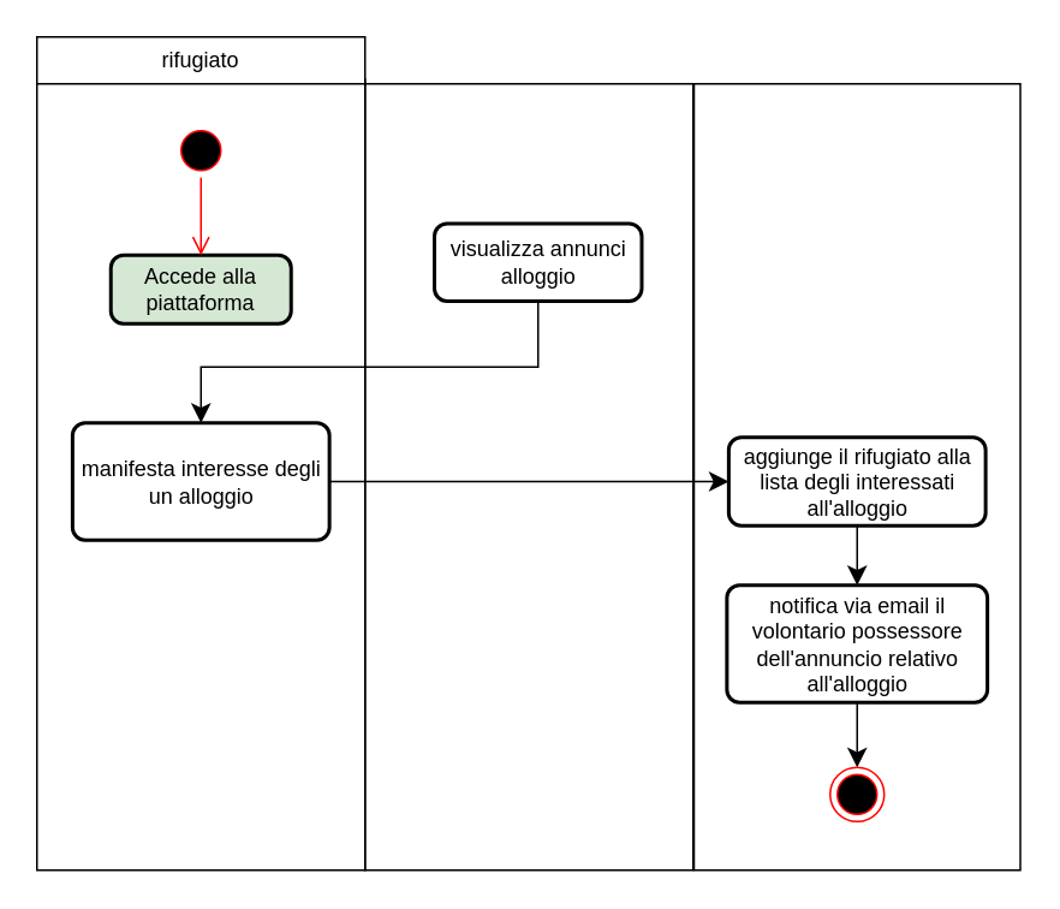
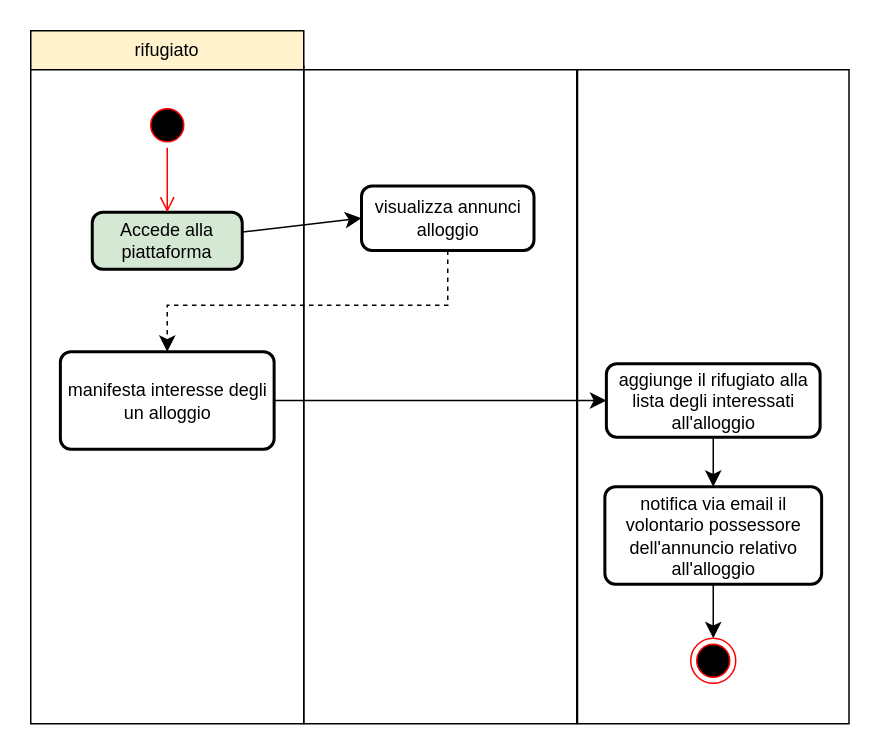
  <mxCell id="0" />
  <mxCell id="1" parent="0" />
  <mxCell id="2" value="" style="rounded=0;whiteSpace=wrap;html=1;" vertex="1" parent="1"><mxGeometry x="384.5" y="46" width="181" height="436" as="geometry" /></mxCell>
  <mxCell id="3" value="" style="rounded=0;whiteSpace=wrap;html=1;" vertex="1" parent="1"><mxGeometry x="202" y="46" width="182" height="436" as="geometry" /></mxCell>
  <mxCell id="4" value="" style="rounded=0;whiteSpace=wrap;html=1;" vertex="1" parent="1"><mxGeometry x="20" y="43.5" width="182" height="438.5" as="geometry" /></mxCell>
- <mxCell id="5" value="rifugiato" style="rounded=0;whiteSpace=wrap;html=1;" vertex="1" parent="1"><mxGeometry x="20" y="20" width="182" height="26" as="geometry" /></mxCell>
+ <mxCell id="5" value="rifugiato" style="rounded=0;whiteSpace=wrap;html=1;fillColor=#fff2cc;" vertex="1" parent="1"><mxGeometry x="20" y="20" width="182" height="26" as="geometry" /></mxCell>
+ <mxCell id="6" style="edgeStyle=none;curved=1;rounded=0;orthogonalLoop=1;jettySize=auto;html=1;entryX=0;entryY=0.5;entryDx=0;entryDy=0;fontSize=12;startSize=8;endSize=8;" edge="1" parent="1" source="7" target="10"><mxGeometry relative="1" as="geometry" /></mxCell>
  <mxCell id="7" value="Accede alla piattaforma" style="rounded=1;whiteSpace=wrap;html=1;absoluteArcSize=1;arcSize=14;strokeWidth=2;fillColor=#d5e8d4;" vertex="1" parent="1"><mxGeometry x="61" y="141" width="100" height="38" as="geometry" /></mxCell>
  <mxCell id="8" value="" style="ellipse;html=1;shape=startState;fillColor=#000000;strokeColor=#ff0000;" vertex="1" parent="1"><mxGeometry x="96" y="68" width="30" height="30" as="geometry" /></mxCell>
  <mxCell id="9" value="" style="edgeStyle=orthogonalEdgeStyle;html=1;verticalAlign=bottom;endArrow=open;endSize=8;strokeColor=#ff0000;rounded=0;fontSize=12;curved=1;" edge="1" parent="1" source="8"><mxGeometry relative="1" as="geometry"><mxPoint x="111" y="141" as="targetPoint" /></mxGeometry></mxCell>
  <mxCell id="10" value="visualizza annunci alloggio" style="rounded=1;whiteSpace=wrap;html=1;absoluteArcSize=1;arcSize=14;strokeWidth=2;" vertex="1" parent="1"><mxGeometry x="240.5" y="123.5" width="115" height="43" as="geometry" /></mxCell>
  <mxCell id="11" style="edgeStyle=none;curved=1;rounded=0;orthogonalLoop=1;jettySize=auto;html=1;fontSize=12;startSize=8;endSize=8;" edge="1" parent="1" source="12" target="14"><mxGeometry relative="1" as="geometry" /></mxCell>
  <mxCell id="12" value="manifesta interesse degli un alloggio" style="rounded=1;whiteSpace=wrap;html=1;absoluteArcSize=1;arcSize=14;strokeWidth=2;" vertex="1" parent="1"><mxGeometry x="39.75" y="234" width="142.5" height="65" as="geometry" /></mxCell>
  <mxCell id="13" style="edgeStyle=none;curved=1;rounded=0;orthogonalLoop=1;jettySize=auto;html=1;entryX=0.5;entryY=0;entryDx=0;entryDy=0;fontSize=12;startSize=8;endSize=8;" edge="1" parent="1" source="14" target="18"><mxGeometry relative="1" as="geometry" /></mxCell>
  <mxCell id="14" value="aggiunge il rifugiato alla lista degli interessati all'alloggio" style="rounded=1;whiteSpace=wrap;html=1;absoluteArcSize=1;arcSize=14;strokeWidth=2;" vertex="1" parent="1"><mxGeometry x="403.75" y="242" width="142.5" height="49" as="geometry" /></mxCell>
- <mxCell id="15" value="" style="edgeStyle=elbowEdgeStyle;elbow=vertical;endArrow=classic;html=1;curved=0;rounded=0;endSize=8;startSize=8;fontSize=12;exitX=0.5;exitY=1;exitDx=0;exitDy=0;entryX=0.5;entryY=0;entryDx=0;entryDy=0;" edge="1" parent="1" source="10" target="12"><mxGeometry width="50" height="50" relative="1" as="geometry"><mxPoint x="266" y="309" as="sourcePoint" /><mxPoint x="316" y="259" as="targetPoint" /><Array as="points"><mxPoint x="193" y="203" /></Array></mxGeometry></mxCell>
+ <mxCell id="15" value="" style="edgeStyle=elbowEdgeStyle;elbow=vertical;endArrow=classic;html=1;curved=0;rounded=0;endSize=8;startSize=8;fontSize=12;exitX=0.5;exitY=1;exitDx=0;exitDy=0;entryX=0.5;entryY=0;entryDx=0;entryDy=0;dashed=1;" edge="1" parent="1" source="10" target="12"><mxGeometry width="50" height="50" relative="1" as="geometry"><mxPoint x="266" y="309" as="sourcePoint" /><mxPoint x="316" y="259" as="targetPoint" /><Array as="points"><mxPoint x="193" y="203" /></Array></mxGeometry></mxCell>
  <mxCell id="16" style="edgeStyle=none;curved=1;rounded=0;orthogonalLoop=1;jettySize=auto;html=1;exitX=1;exitY=0;exitDx=0;exitDy=0;fontSize=12;startSize=8;endSize=8;" edge="1" parent="1" source="8" target="8"><mxGeometry relative="1" as="geometry" /></mxCell>
  <mxCell id="17" style="edgeStyle=none;curved=1;rounded=0;orthogonalLoop=1;jettySize=auto;html=1;entryX=0.5;entryY=0;entryDx=0;entryDy=0;fontSize=12;startSize=8;endSize=8;" edge="1" parent="1" source="18" target="19"><mxGeometry relative="1" as="geometry" /></mxCell>
  <mxCell id="18" value="notifica via email il volontario possessore dell'annuncio relativo all'alloggio" style="rounded=1;whiteSpace=wrap;html=1;absoluteArcSize=1;arcSize=14;strokeWidth=2;" vertex="1" parent="1"><mxGeometry x="402.75" y="324" width="144.5" height="65" as="geometry" /></mxCell>
  <mxCell id="19" value="" style="ellipse;html=1;shape=endState;fillColor=#000000;strokeColor=#ff0000;" vertex="1" parent="1"><mxGeometry x="460" y="425" width="30" height="30" as="geometry" /></mxCell>
